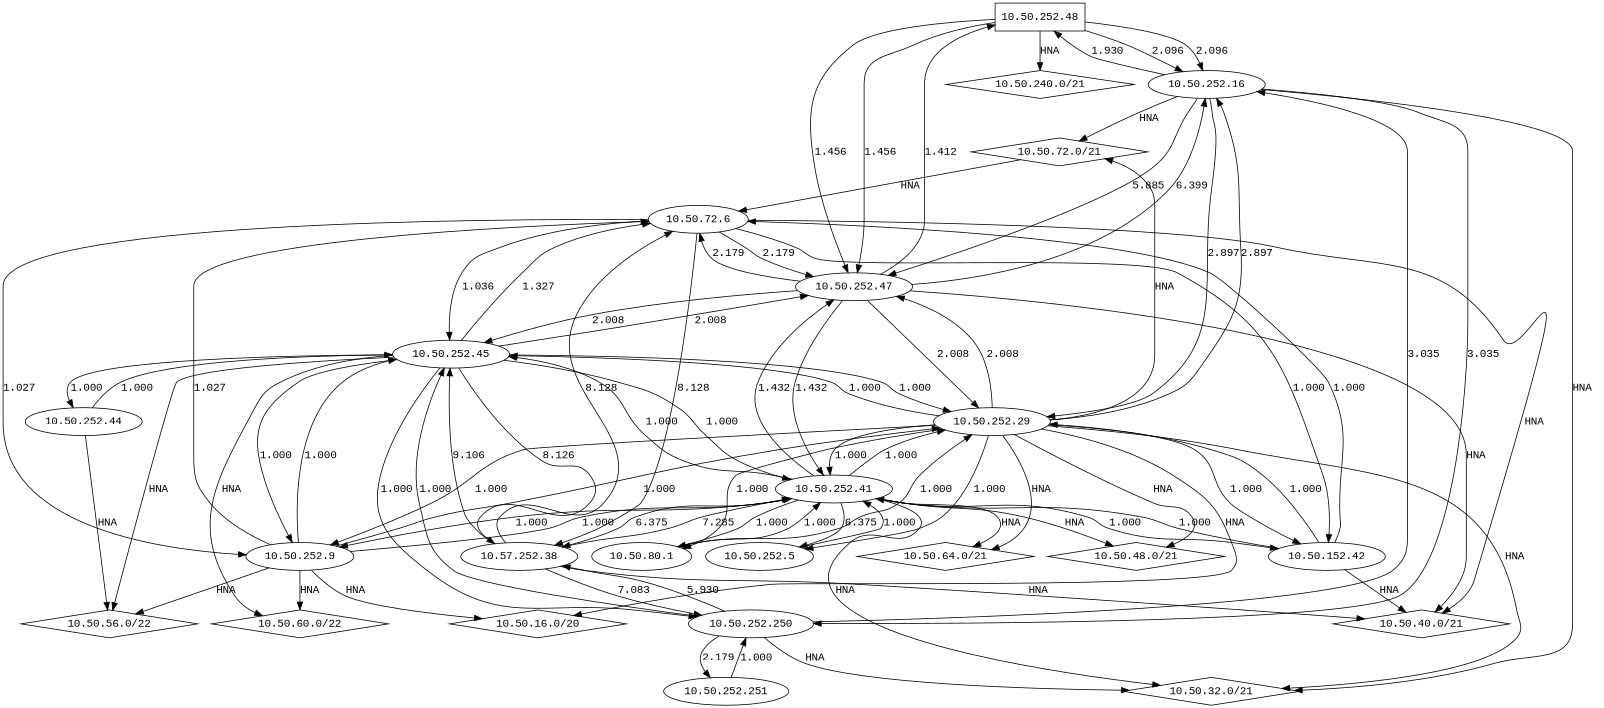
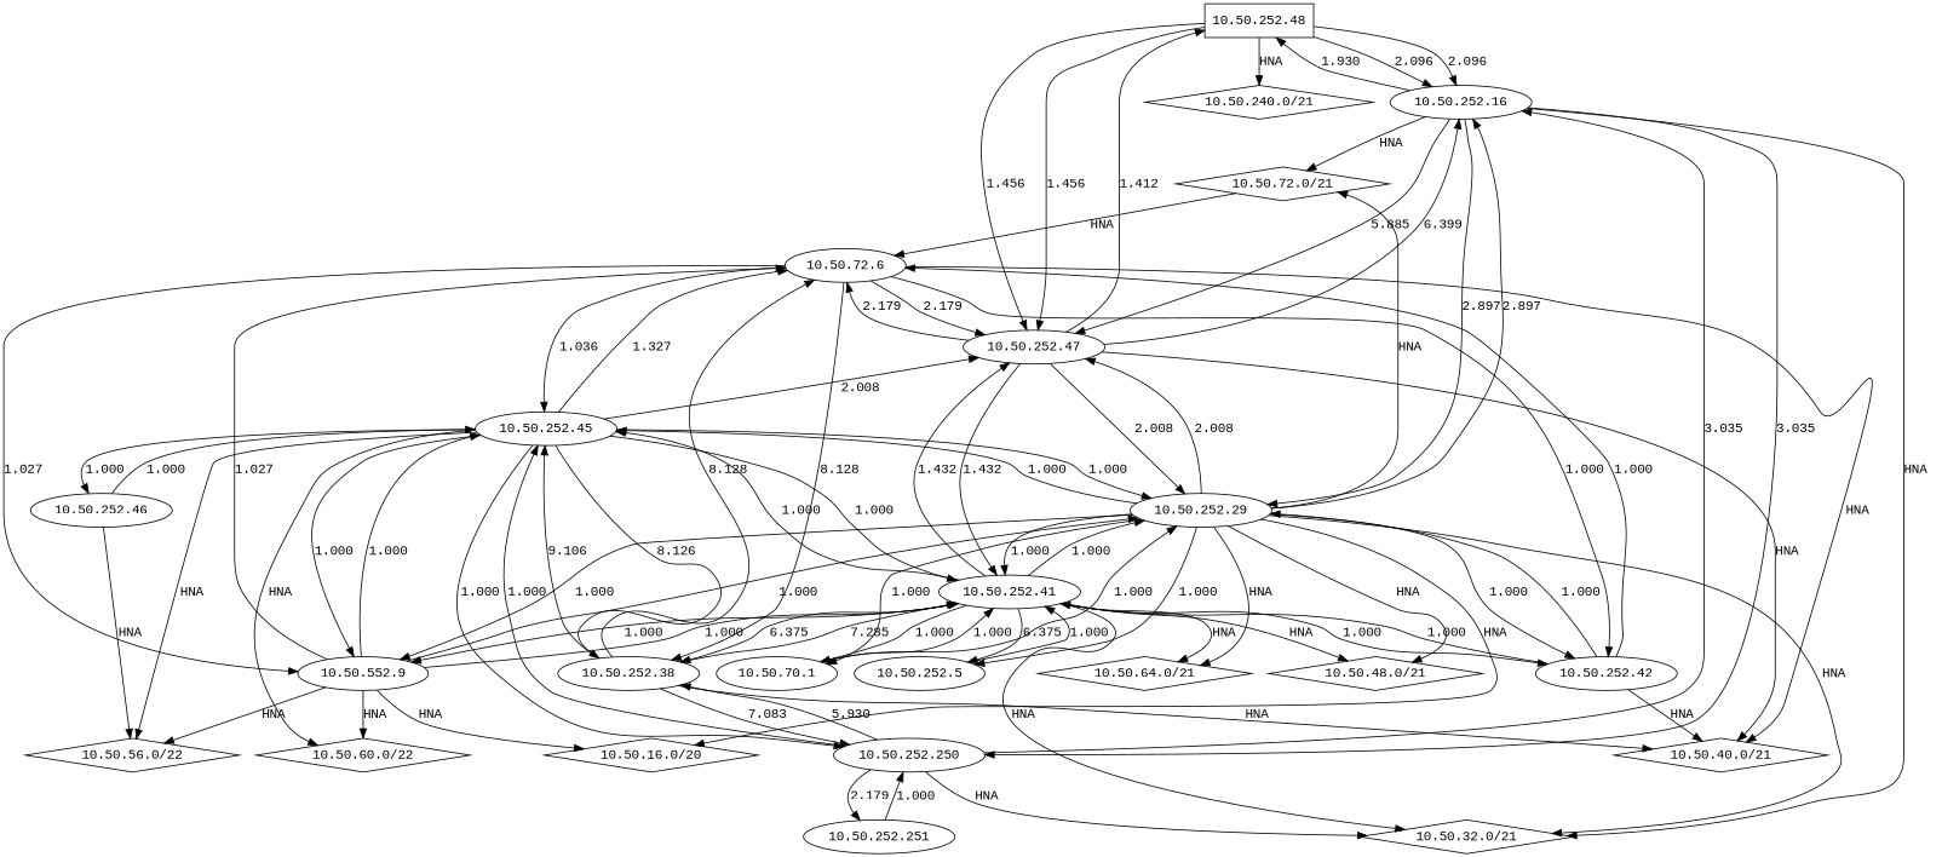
  digraph {
    fontname="Liberation Mono"
    node [fontname="Liberation Mono"]
    edge [fontname="Liberation Mono"]
    "10.50.252.48" [shape=box]
    "10.50.252.16"
    "10.50.252.47"
    "10.50.240.0/21" [shape=diamond]
    "10.50.252.29"
    "10.50.252.250"
    "10.50.32.0/21" [shape=diamond]
    "10.50.72.0/21" [shape=diamond]
    "10.50.252.41"
    "10.50.72.6"
    "10.50.252.45"
    "10.50.40.0/21" [shape=diamond]
-   "10.50.80.1"
+   "10.50.80.1" [label="10.50.70.1"]
    "10.50.252.5"
-   "10.50.252.9"
-   "10.50.252.42" [label="10.50.152.42"]
+   "10.50.252.9" [label="10.50.552.9"]
+   "10.50.252.42"
    "10.50.48.0/21" [shape=diamond]
    "10.50.64.0/21" [shape=diamond]
    "10.50.16.0/20" [shape=diamond]
-   "10.50.252.38" [label="10.57.252.38"]
+   "10.50.252.38"
    "10.50.252.251"
    "10.50.56.0/22" [shape=diamond]
    "10.50.60.0/22" [shape=diamond]
-   "10.50.252.44"
+   "10.50.252.44" [label="10.50.252.46"]
    "10.50.252.48" -> "10.50.252.16" [label=2.096 style=solid]
    "10.50.252.48" -> "10.50.252.16" [label=2.096]
    "10.50.252.48" -> "10.50.252.47" [label=1.456 style=solid]
    "10.50.252.48" -> "10.50.252.47" [label=1.456]
    "10.50.252.48" -> "10.50.240.0/21" [label=HNA]
    "10.50.252.16" -> "10.50.252.48" [label=1.930]
    "10.50.252.16" -> "10.50.252.47" [label=5.885]
    "10.50.252.16" -> "10.50.252.29" [label=2.897]
    "10.50.252.16" -> "10.50.252.250" [label=3.035]
    "10.50.252.16" -> "10.50.32.0/21" [label=HNA]
    "10.50.252.16" -> "10.50.72.0/21" [label=HNA]
    "10.50.252.47" -> "10.50.252.48" [label=1.412]
    "10.50.252.47" -> "10.50.252.16" [label=6.399]
    "10.50.252.47" -> "10.50.252.29" [label=2.008]
    "10.50.252.47" -> "10.50.252.41" [label=1.432]
    "10.50.252.47" -> "10.50.72.6" [label=2.179]
-   "10.50.252.47" -> "10.50.252.45" [label=2.008]
    "10.50.252.47" -> "10.50.40.0/21" [label=HNA]
    "10.50.252.29" -> "10.50.252.16" [label=2.897]
    "10.50.252.29" -> "10.50.252.47" [label=2.008]
    "10.50.252.29" -> "10.50.32.0/21" [label=HNA]
    "10.50.252.29" -> "10.50.72.0/21" [label=HNA]
    "10.50.252.29" -> "10.50.252.41" [label=1.000]
    "10.50.252.29" -> "10.50.252.45" [label=1.000]
    "10.50.252.29" -> "10.50.80.1" [label=1.000]
    "10.50.252.29" -> "10.50.252.5" [label=1.000]
    "10.50.252.29" -> "10.50.252.9" [label=1.000]
    "10.50.252.29" -> "10.50.252.42" [label=1.000]
    "10.50.252.29" -> "10.50.48.0/21" [label=HNA]
    "10.50.252.29" -> "10.50.64.0/21" [label=HNA]
    "10.50.252.29" -> "10.50.16.0/20" [label=HNA]
    "10.50.252.250" -> "10.50.252.16" [label=3.035]
    "10.50.252.250" -> "10.50.32.0/21" [label=HNA]
    "10.50.252.250" -> "10.50.252.45" [label=1.000]
    "10.50.252.250" -> "10.50.252.38" [label=5.930]
    "10.50.252.250" -> "10.50.252.251" [label=2.179]
    "10.50.72.0/21" -> "10.50.72.6" [label=HNA]
    "10.50.252.41" -> "10.50.252.47" [label=1.432]
    "10.50.252.41" -> "10.50.252.29" [label=1.000]
    "10.50.252.41" -> "10.50.32.0/21" [label=HNA]
    "10.50.252.41" -> "10.50.252.45" [label=1.000]
    "10.50.252.41" -> "10.50.80.1" [label=1.000]
    "10.50.252.41" -> "10.50.252.5" [label=6.375]
    "10.50.252.41" -> "10.50.252.9" [label=1.000]
    "10.50.252.41" -> "10.50.252.42" [label=1.000]
    "10.50.252.41" -> "10.50.48.0/21" [label=HNA]
    "10.50.252.41" -> "10.50.64.0/21" [label=HNA]
    "10.50.252.41" -> "10.50.252.38" [label=6.375]
    "10.50.72.6" -> "10.50.252.47" [label=2.179]
    "10.50.72.6" -> "10.50.252.45" [label=1.036]
    "10.50.72.6" -> "10.50.40.0/21" [label=HNA]
    "10.50.72.6" -> "10.50.252.9" [label=1.027]
    "10.50.72.6" -> "10.50.252.42" [label=1.000]
    "10.50.72.6" -> "10.50.252.38" [label=8.128]
    "10.50.252.45" -> "10.50.252.47" [label=2.008]
    "10.50.252.45" -> "10.50.252.29" [label=1.000]
    "10.50.252.45" -> "10.50.252.250" [label=1.000]
    "10.50.252.45" -> "10.50.252.41" [label=1.000]
    "10.50.252.45" -> "10.50.72.6" [label=1.327]
    "10.50.252.45" -> "10.50.252.9" [label=1.000]
    "10.50.252.45" -> "10.50.252.38" [label=8.126]
    "10.50.252.45" -> "10.50.56.0/22" [label=HNA]
    "10.50.252.45" -> "10.50.60.0/22" [label=HNA]
    "10.50.252.45" -> "10.50.252.44" [label=1.000]
    "10.50.80.1" -> "10.50.252.29" [label=1.000]
    "10.50.80.1" -> "10.50.252.41" [label=1.000]
    "10.50.252.5" -> "10.50.252.41" [label=1.000]
    "10.50.252.9" -> "10.50.252.29" [label=1.000]
    "10.50.252.9" -> "10.50.252.41" [label=1.000]
    "10.50.252.9" -> "10.50.72.6" [label=1.027]
    "10.50.252.9" -> "10.50.252.45" [label=1.000]
    "10.50.252.9" -> "10.50.16.0/20" [label=HNA]
    "10.50.252.9" -> "10.50.56.0/22" [label=HNA]
    "10.50.252.9" -> "10.50.60.0/22" [label=HNA]
    "10.50.252.42" -> "10.50.252.29" [label=1.000]
    "10.50.252.42" -> "10.50.252.41" [label=1.000]
    "10.50.252.42" -> "10.50.72.6" [label=1.000]
    "10.50.252.42" -> "10.50.40.0/21" [label=HNA]
    "10.50.252.38" -> "10.50.252.250" [label=7.083]
    "10.50.252.38" -> "10.50.252.41" [label=7.285]
    "10.50.252.38" -> "10.50.72.6" [label=8.128]
    "10.50.252.38" -> "10.50.252.45" [label=9.106]
    "10.50.252.38" -> "10.50.40.0/21" [label=HNA]
    "10.50.252.251" -> "10.50.252.250" [label=1.000]
    "10.50.252.44" -> "10.50.252.45" [label=1.000]
    "10.50.252.44" -> "10.50.56.0/22" [label=HNA]
  }
